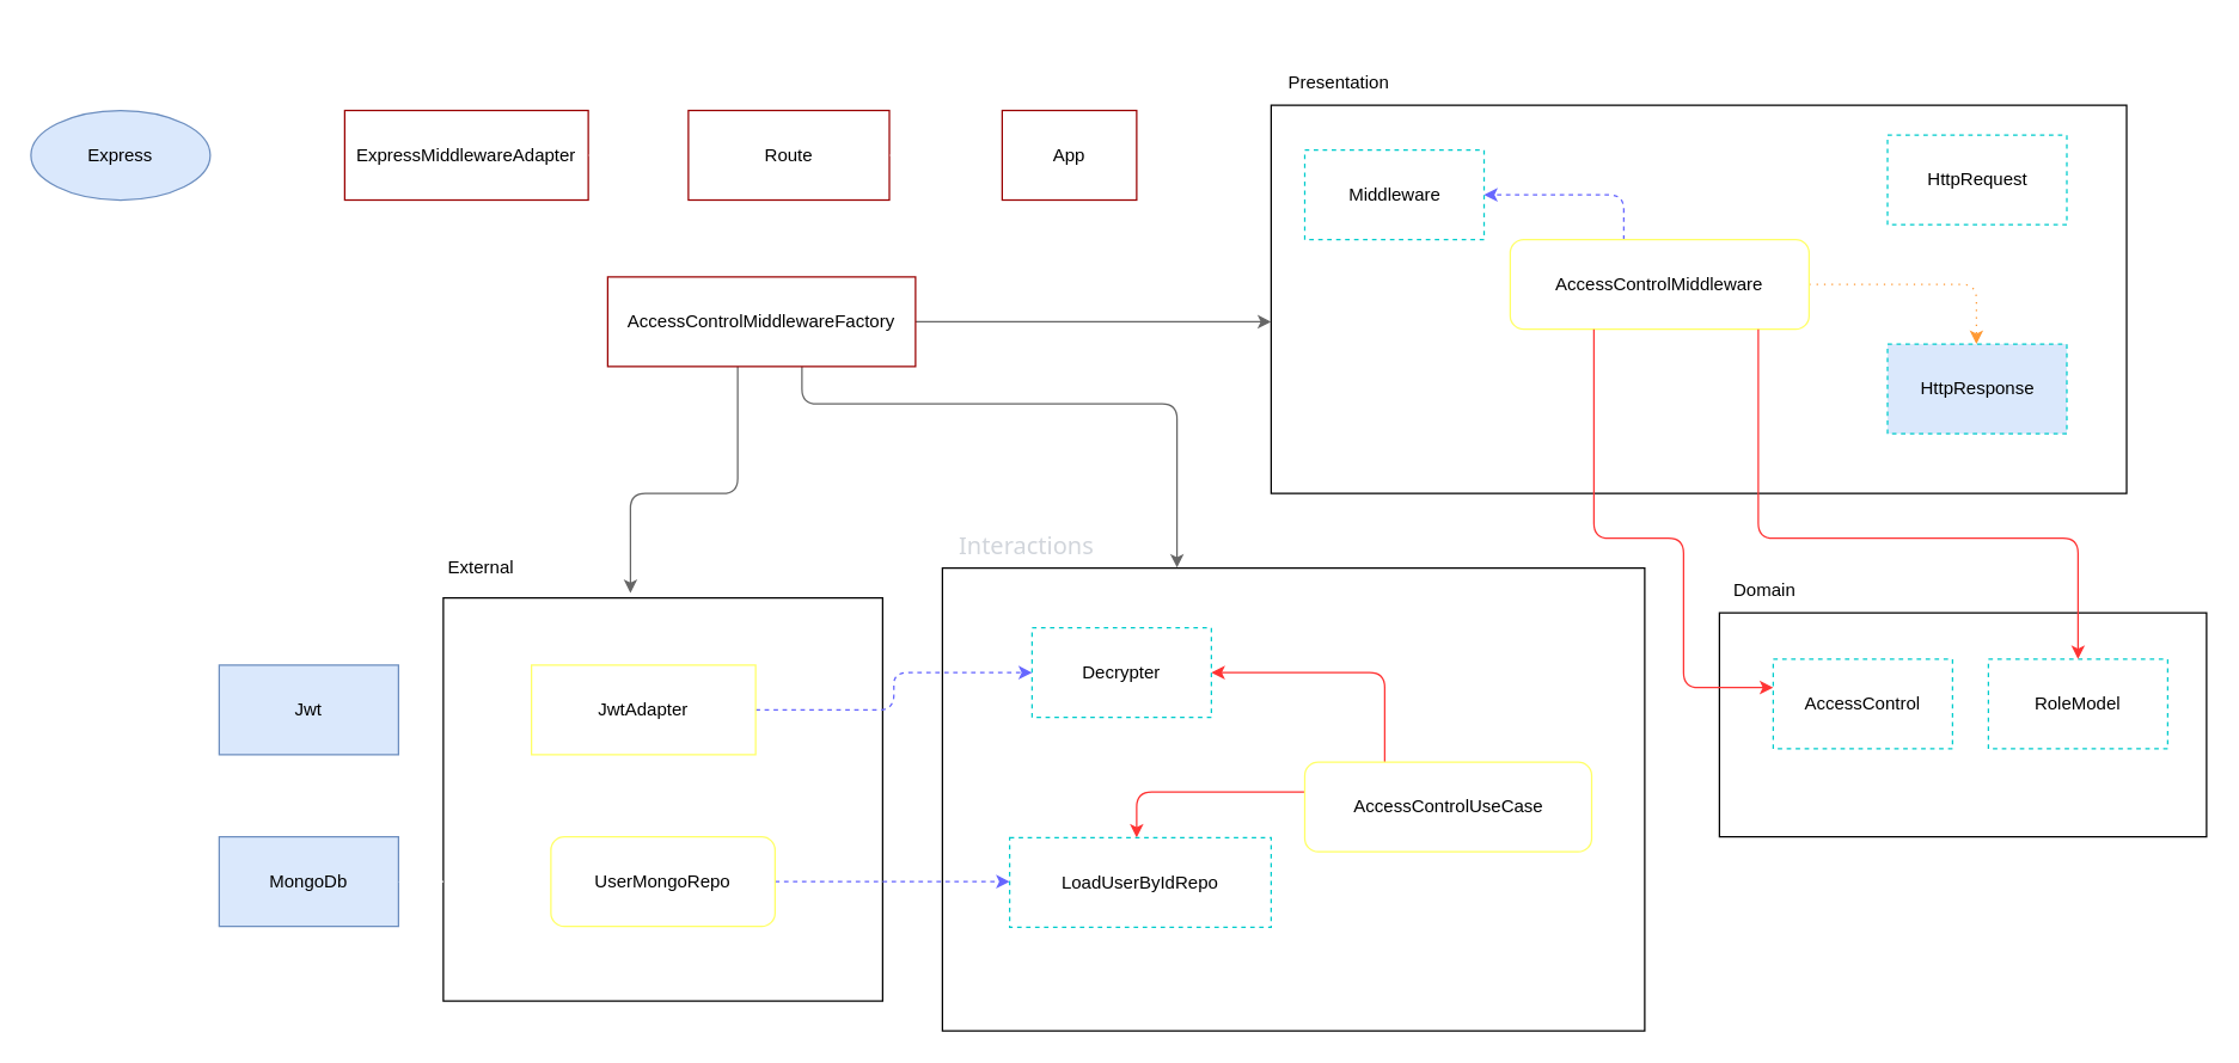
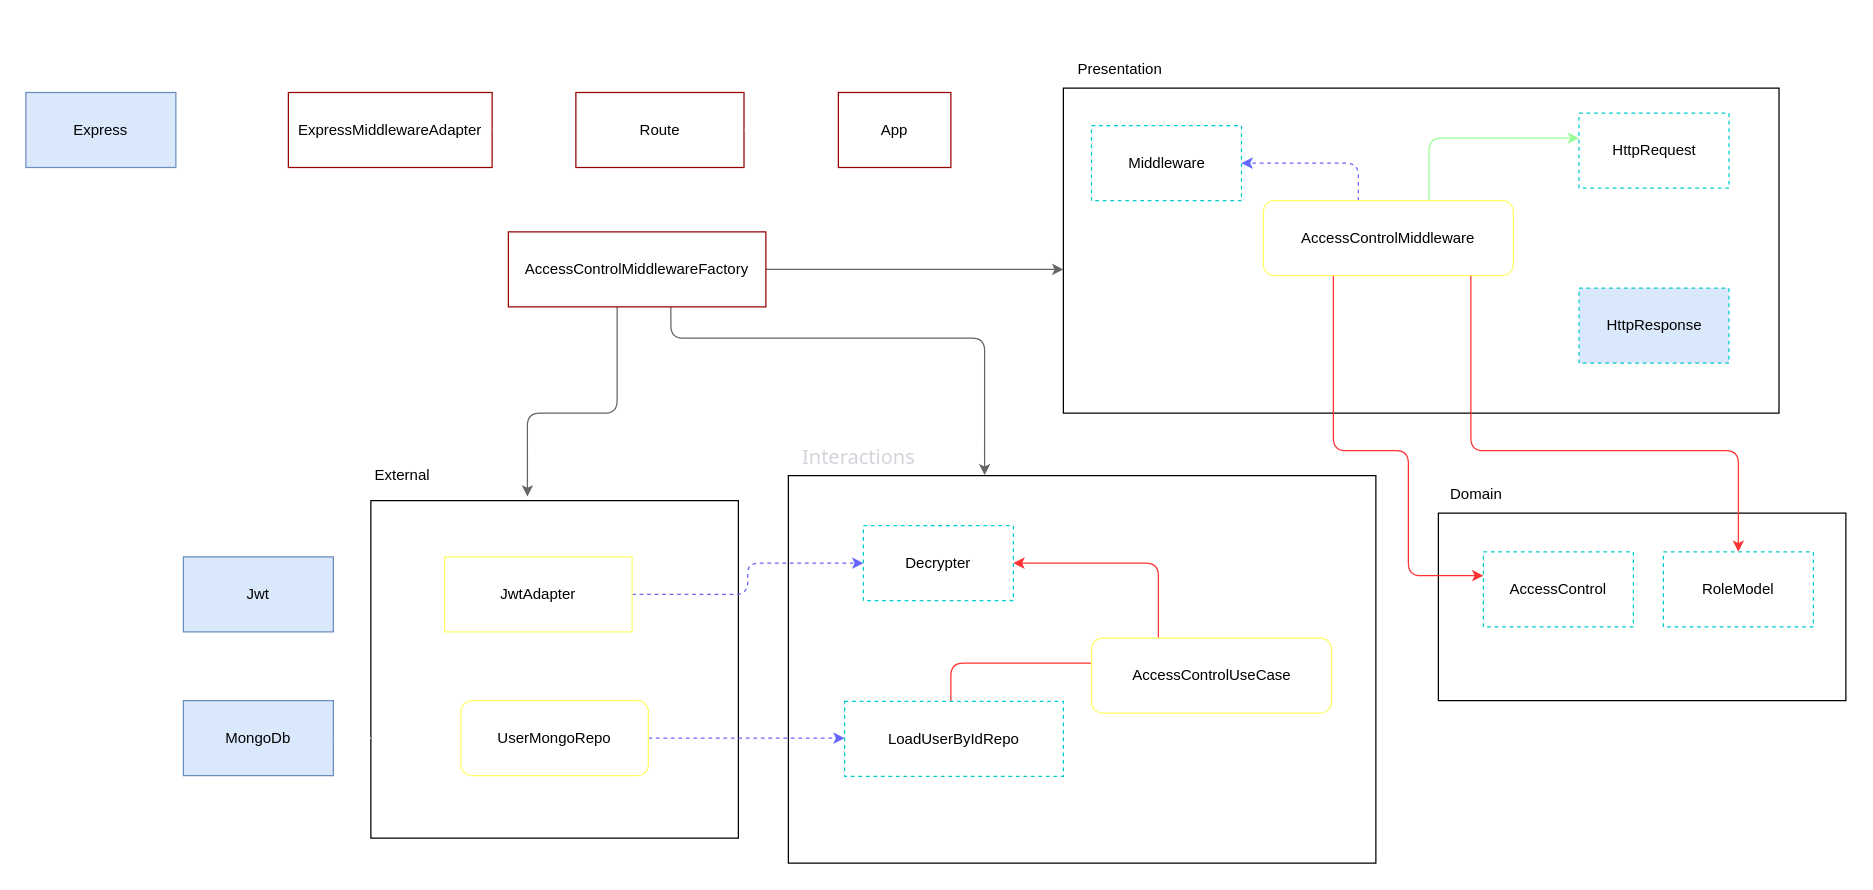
  <mxCell id="0" />
  <mxCell id="1" parent="0" />
  <mxCell id="2" value="" style="rounded=0;whiteSpace=wrap;html=1;" vertex="1" parent="1"><mxGeometry x="850" y="70" width="572.5" height="260" as="geometry" /></mxCell>
- <mxCell id="4" style="edgeStyle=orthogonalEdgeStyle;html=1;strokeColor=#ff9933;dashed=1;dashPattern=1 4;" edge="1" parent="1" source="6" target="10"><mxGeometry relative="1" as="geometry"><Array as="points"><mxPoint x="1322" y="190" /></Array></mxGeometry></mxCell>
+ <mxCell id="3" style="edgeStyle=orthogonalEdgeStyle;html=1;strokeColor=#99ff99;" edge="1" parent="1" source="6" target="9"><mxGeometry relative="1" as="geometry"><Array as="points"><mxPoint x="1142.5" y="110" /></Array></mxGeometry></mxCell>
  <mxCell id="5" style="edgeStyle=orthogonalEdgeStyle;html=1;strokeColor=#6666FF;fillColor=#a20025;dashed=1;" edge="1" parent="1" source="6" target="8"><mxGeometry relative="1" as="geometry"><Array as="points"><mxPoint x="1086" y="130" /></Array></mxGeometry></mxCell>
  <mxCell id="6" value="AccessControlMiddleware" style="rounded=1;whiteSpace=wrap;html=1;strokeColor=#FFFF66;" vertex="1" parent="1"><mxGeometry x="1010" y="160" width="200" height="60" as="geometry" /></mxCell>
  <mxCell id="7" value="Presentation" style="text;html=1;strokeColor=none;fillColor=none;align=center;verticalAlign=middle;whiteSpace=wrap;rounded=0;" vertex="1" parent="1"><mxGeometry x="850" y="40" width="90.5" height="30" as="geometry" /></mxCell>
  <mxCell id="8" value="Middleware" style="rounded=0;whiteSpace=wrap;html=1;strokeColor=#00CCCC;dashed=1;" vertex="1" parent="1"><mxGeometry x="872.5" y="100" width="120" height="60" as="geometry" /></mxCell>
  <mxCell id="9" value="HttpRequest" style="rounded=0;whiteSpace=wrap;html=1;strokeColor=#00CCCC;dashed=1;" vertex="1" parent="1"><mxGeometry x="1262.5" y="90" width="120" height="60" as="geometry" /></mxCell>
  <mxCell id="10" value="HttpResponse" style="rounded=0;whiteSpace=wrap;html=1;strokeColor=#00CCCC;dashed=1;fillColor=#dae8fc;" vertex="1" parent="1"><mxGeometry x="1262.5" y="230" width="120" height="60" as="geometry" /></mxCell>
  <mxCell id="11" value="" style="rounded=0;whiteSpace=wrap;html=1;" vertex="1" parent="1"><mxGeometry x="630" y="380" width="470" height="310" as="geometry" /></mxCell>
  <mxCell id="12" style="edgeStyle=orthogonalEdgeStyle;html=1;strokeColor=#ff3333;" edge="1" parent="1" source="14" target="16"><mxGeometry relative="1" as="geometry"><Array as="points"><mxPoint x="926" y="450" /></Array></mxGeometry></mxCell>
- <mxCell id="13" style="edgeStyle=orthogonalEdgeStyle;html=1;strokeColor=#ff3333;" edge="1" parent="1" source="14" target="17"><mxGeometry relative="1" as="geometry"><Array as="points"><mxPoint x="760" y="530" /></Array></mxGeometry></mxCell>
+ <mxCell id="13" style="edgeStyle=orthogonalEdgeStyle;html=1;strokeColor=#ff3333;endArrow=none;" edge="1" parent="1" source="14" target="17"><mxGeometry relative="1" as="geometry"><Array as="points"><mxPoint x="760" y="530" /></Array></mxGeometry></mxCell>
  <mxCell id="14" value="AccessControlUseCase" style="rounded=1;whiteSpace=wrap;html=1;strokeColor=#FFFF66;" vertex="1" parent="1"><mxGeometry x="872.5" y="510" width="192" height="60" as="geometry" /></mxCell>
  <mxCell id="15" value="&lt;div style=&quot;text-align: start;&quot;&gt;&lt;span style=&quot;background-color: initial; font-size: 16px;&quot;&gt;&lt;font face=&quot;Söhne, ui-sans-serif, system-ui, -apple-system, Segoe UI, Roboto, Ubuntu, Cantarell, Noto Sans, sans-serif, Helvetica Neue, Arial, Apple Color Emoji, Segoe UI Emoji, Segoe UI Symbol, Noto Color Emoji&quot; color=&quot;#d1d5db&quot;&gt;Interactions&lt;/font&gt;&lt;/span&gt;&lt;/div&gt;" style="text;html=1;strokeColor=none;fillColor=none;align=center;verticalAlign=middle;whiteSpace=wrap;rounded=0;" vertex="1" parent="1"><mxGeometry x="630" y="350" width="112.5" height="30" as="geometry" /></mxCell>
  <mxCell id="16" value="Decrypter" style="rounded=0;whiteSpace=wrap;html=1;strokeColor=#00CCCC;dashed=1;" vertex="1" parent="1"><mxGeometry x="690" y="420" width="120" height="60" as="geometry" /></mxCell>
  <mxCell id="17" value="LoadUserByIdRepo" style="rounded=0;whiteSpace=wrap;html=1;strokeColor=#00CCCC;dashed=1;" vertex="1" parent="1"><mxGeometry x="675" y="560.5" width="175" height="60" as="geometry" /></mxCell>
  <mxCell id="18" value="" style="rounded=0;whiteSpace=wrap;html=1;" vertex="1" parent="1"><mxGeometry x="1150" y="410" width="326" height="150" as="geometry" /></mxCell>
  <mxCell id="19" value="Domain" style="text;html=1;align=center;verticalAlign=middle;resizable=0;points=[];autosize=1;strokeColor=none;fillColor=none;" vertex="1" parent="1"><mxGeometry x="1150" y="380" width="60" height="30" as="geometry" /></mxCell>
  <mxCell id="20" value="AccessControl" style="rounded=0;whiteSpace=wrap;html=1;strokeColor=#00CCCC;dashed=1;" vertex="1" parent="1"><mxGeometry x="1186" y="441" width="120" height="60" as="geometry" /></mxCell>
  <mxCell id="21" value="" style="rounded=0;whiteSpace=wrap;html=1;" vertex="1" parent="1"><mxGeometry x="296" y="400" width="294" height="270" as="geometry" /></mxCell>
  <mxCell id="22" value="External" style="text;html=1;align=center;verticalAlign=middle;resizable=0;points=[];autosize=1;strokeColor=none;fillColor=none;" vertex="1" parent="1"><mxGeometry x="286" y="365" width="70" height="30" as="geometry" /></mxCell>
  <mxCell id="23" value="&lt;font color=&quot;#000000&quot;&gt;MongoDb&lt;/font&gt;" style="rounded=0;whiteSpace=wrap;html=1;fillColor=#dae8fc;strokeColor=#6c8ebf;" vertex="1" parent="1"><mxGeometry x="146" y="560" width="120" height="60" as="geometry" /></mxCell>
  <mxCell id="24" style="edgeStyle=orthogonalEdgeStyle;html=1;entryX=1;entryY=0.5;entryDx=0;entryDy=0;dashed=1;strokeColor=#FFFFFF;fontColor=default;fillColor=#a20025;" edge="1" parent="1" source="26" target="23"><mxGeometry relative="1" as="geometry"><Array as="points" /></mxGeometry></mxCell>
  <mxCell id="25" style="edgeStyle=orthogonalEdgeStyle;html=1;strokeColor=#6666FF;fillColor=#a20025;dashed=1;" edge="1" parent="1" source="26" target="17"><mxGeometry relative="1" as="geometry"><Array as="points"><mxPoint x="430" y="590" /></Array></mxGeometry></mxCell>
  <mxCell id="26" value="UserMongoRepo" style="rounded=1;whiteSpace=wrap;html=1;strokeColor=#FFFF66;" vertex="1" parent="1"><mxGeometry x="368" y="560" width="150" height="60" as="geometry" /></mxCell>
  <mxCell id="27" style="edgeStyle=orthogonalEdgeStyle;html=1;dashed=1;strokeColor=#FFFFFF;fontColor=default;fillColor=#a20025;" edge="1" parent="1" source="29" target="30"><mxGeometry relative="1" as="geometry" /></mxCell>
  <mxCell id="28" style="edgeStyle=orthogonalEdgeStyle;html=1;strokeColor=#6666FF;fillColor=#a20025;dashed=1;" edge="1" parent="1" source="29" target="16"><mxGeometry relative="1" as="geometry" /></mxCell>
  <mxCell id="29" value="JwtAdapter" style="whiteSpace=wrap;html=1;strokeColor=#FFFF66;rounded=0;" vertex="1" parent="1"><mxGeometry x="355" y="445" width="150" height="60" as="geometry" /></mxCell>
  <mxCell id="30" value="&lt;font color=&quot;#000000&quot;&gt;Jwt&lt;/font&gt;" style="rounded=0;whiteSpace=wrap;html=1;fillColor=#dae8fc;strokeColor=#6c8ebf;" vertex="1" parent="1"><mxGeometry x="146" y="445" width="120" height="60" as="geometry" /></mxCell>
  <mxCell id="31" value="" style="rounded=0;whiteSpace=wrap;html=1;strokeColor=#FFFFFF;fontColor=#000000;" vertex="1" parent="1"><mxGeometry x="190" y="40" width="610" height="260" as="geometry" /></mxCell>
  <mxCell id="32" value="&lt;font color=&quot;#ffffff&quot;&gt;Main&lt;/font&gt;" style="text;html=1;align=center;verticalAlign=middle;resizable=0;points=[];autosize=1;strokeColor=none;fillColor=none;fontColor=#000000;" vertex="1" parent="1"><mxGeometry x="100" y="20" width="50" height="30" as="geometry" /></mxCell>
  <mxCell id="33" style="edgeStyle=orthogonalEdgeStyle;html=1;entryX=0.426;entryY=-0.012;entryDx=0;entryDy=0;entryPerimeter=0;strokeColor=#666666;" edge="1" parent="1" source="36" target="21"><mxGeometry relative="1" as="geometry"><Array as="points"><mxPoint x="493" y="330" /><mxPoint x="421" y="330" /></Array></mxGeometry></mxCell>
  <mxCell id="34" style="edgeStyle=orthogonalEdgeStyle;html=1;entryX=0.334;entryY=-0.001;entryDx=0;entryDy=0;entryPerimeter=0;strokeColor=#666666;" edge="1" parent="1" source="36" target="11"><mxGeometry relative="1" as="geometry"><Array as="points"><mxPoint x="536" y="270" /><mxPoint x="787" y="270" /></Array></mxGeometry></mxCell>
  <mxCell id="35" style="edgeStyle=orthogonalEdgeStyle;html=1;strokeColor=#666666;" edge="1" parent="1" source="36" target="2"><mxGeometry relative="1" as="geometry"><Array as="points"><mxPoint x="786" y="215" /><mxPoint x="786" y="215" /></Array></mxGeometry></mxCell>
  <mxCell id="36" value="AccessControlMiddlewareFactory" style="rounded=0;whiteSpace=wrap;html=1;strokeColor=#990000;gradientColor=none;" vertex="1" parent="1"><mxGeometry x="406" y="185" width="206" height="60" as="geometry" /></mxCell>
  <mxCell id="37" style="edgeStyle=orthogonalEdgeStyle;html=1;strokeColor=#FFFFFF;fontColor=#FFFFFF;dashed=1;" edge="1" parent="1" source="38" target="43"><mxGeometry relative="1" as="geometry" /></mxCell>
  <mxCell id="38" value="ExpressMiddlewareAdapter" style="rounded=0;whiteSpace=wrap;html=1;strokeColor=#990000;gradientColor=none;" vertex="1" parent="1"><mxGeometry x="230" y="73.5" width="163" height="60" as="geometry" /></mxCell>
  <mxCell id="39" style="edgeStyle=orthogonalEdgeStyle;html=1;strokeColor=#FFFFFF;fontColor=#FFFFFF;" edge="1" parent="1" source="40" target="38"><mxGeometry relative="1" as="geometry" /></mxCell>
  <mxCell id="40" value="Route" style="rounded=0;whiteSpace=wrap;html=1;strokeColor=#990000;gradientColor=none;" vertex="1" parent="1"><mxGeometry x="460" y="73.5" width="134.5" height="60" as="geometry" /></mxCell>
  <mxCell id="41" style="edgeStyle=orthogonalEdgeStyle;html=1;entryX=1;entryY=0.5;entryDx=0;entryDy=0;strokeColor=#FFFFFF;fontColor=#FFFFFF;" edge="1" parent="1" source="42" target="40"><mxGeometry relative="1" as="geometry" /></mxCell>
  <mxCell id="42" value="App" style="rounded=0;whiteSpace=wrap;html=1;strokeColor=#990000;gradientColor=none;" vertex="1" parent="1"><mxGeometry x="670" y="73.5" width="90" height="60" as="geometry" /></mxCell>
- <mxCell id="43" value="&lt;font color=&quot;#000000&quot;&gt;Express&lt;/font&gt;" style="ellipse;whiteSpace=wrap;html=1;fillColor=#dae8fc;strokeColor=#6c8ebf;" vertex="1" parent="1"><mxGeometry x="20" y="73.5" width="120" height="60" as="geometry" /></mxCell>
+ <mxCell id="43" value="&lt;font color=&quot;#000000&quot;&gt;Express&lt;/font&gt;" style="rounded=0;whiteSpace=wrap;html=1;fillColor=#dae8fc;strokeColor=#6c8ebf;" vertex="1" parent="1"><mxGeometry x="20" y="73.5" width="120" height="60" as="geometry" /></mxCell>
  <mxCell id="44" style="edgeStyle=orthogonalEdgeStyle;html=1;strokeColor=#FF3333;" edge="1" parent="1" source="6" target="20"><mxGeometry relative="1" as="geometry"><Array as="points"><mxPoint x="1066" y="360" /><mxPoint x="1126" y="360" /><mxPoint x="1126" y="460" /></Array></mxGeometry></mxCell>
  <mxCell id="45" value="RoleModel" style="rounded=0;whiteSpace=wrap;html=1;strokeColor=#00CCCC;dashed=1;" vertex="1" parent="1"><mxGeometry x="1330" y="441" width="120" height="60" as="geometry" /></mxCell>
  <mxCell id="46" style="edgeStyle=orthogonalEdgeStyle;html=1;strokeColor=#FF3333;" edge="1" parent="1" source="6" target="45"><mxGeometry relative="1" as="geometry"><Array as="points"><mxPoint x="1176" y="360" /><mxPoint x="1390" y="360" /></Array></mxGeometry></mxCell>
